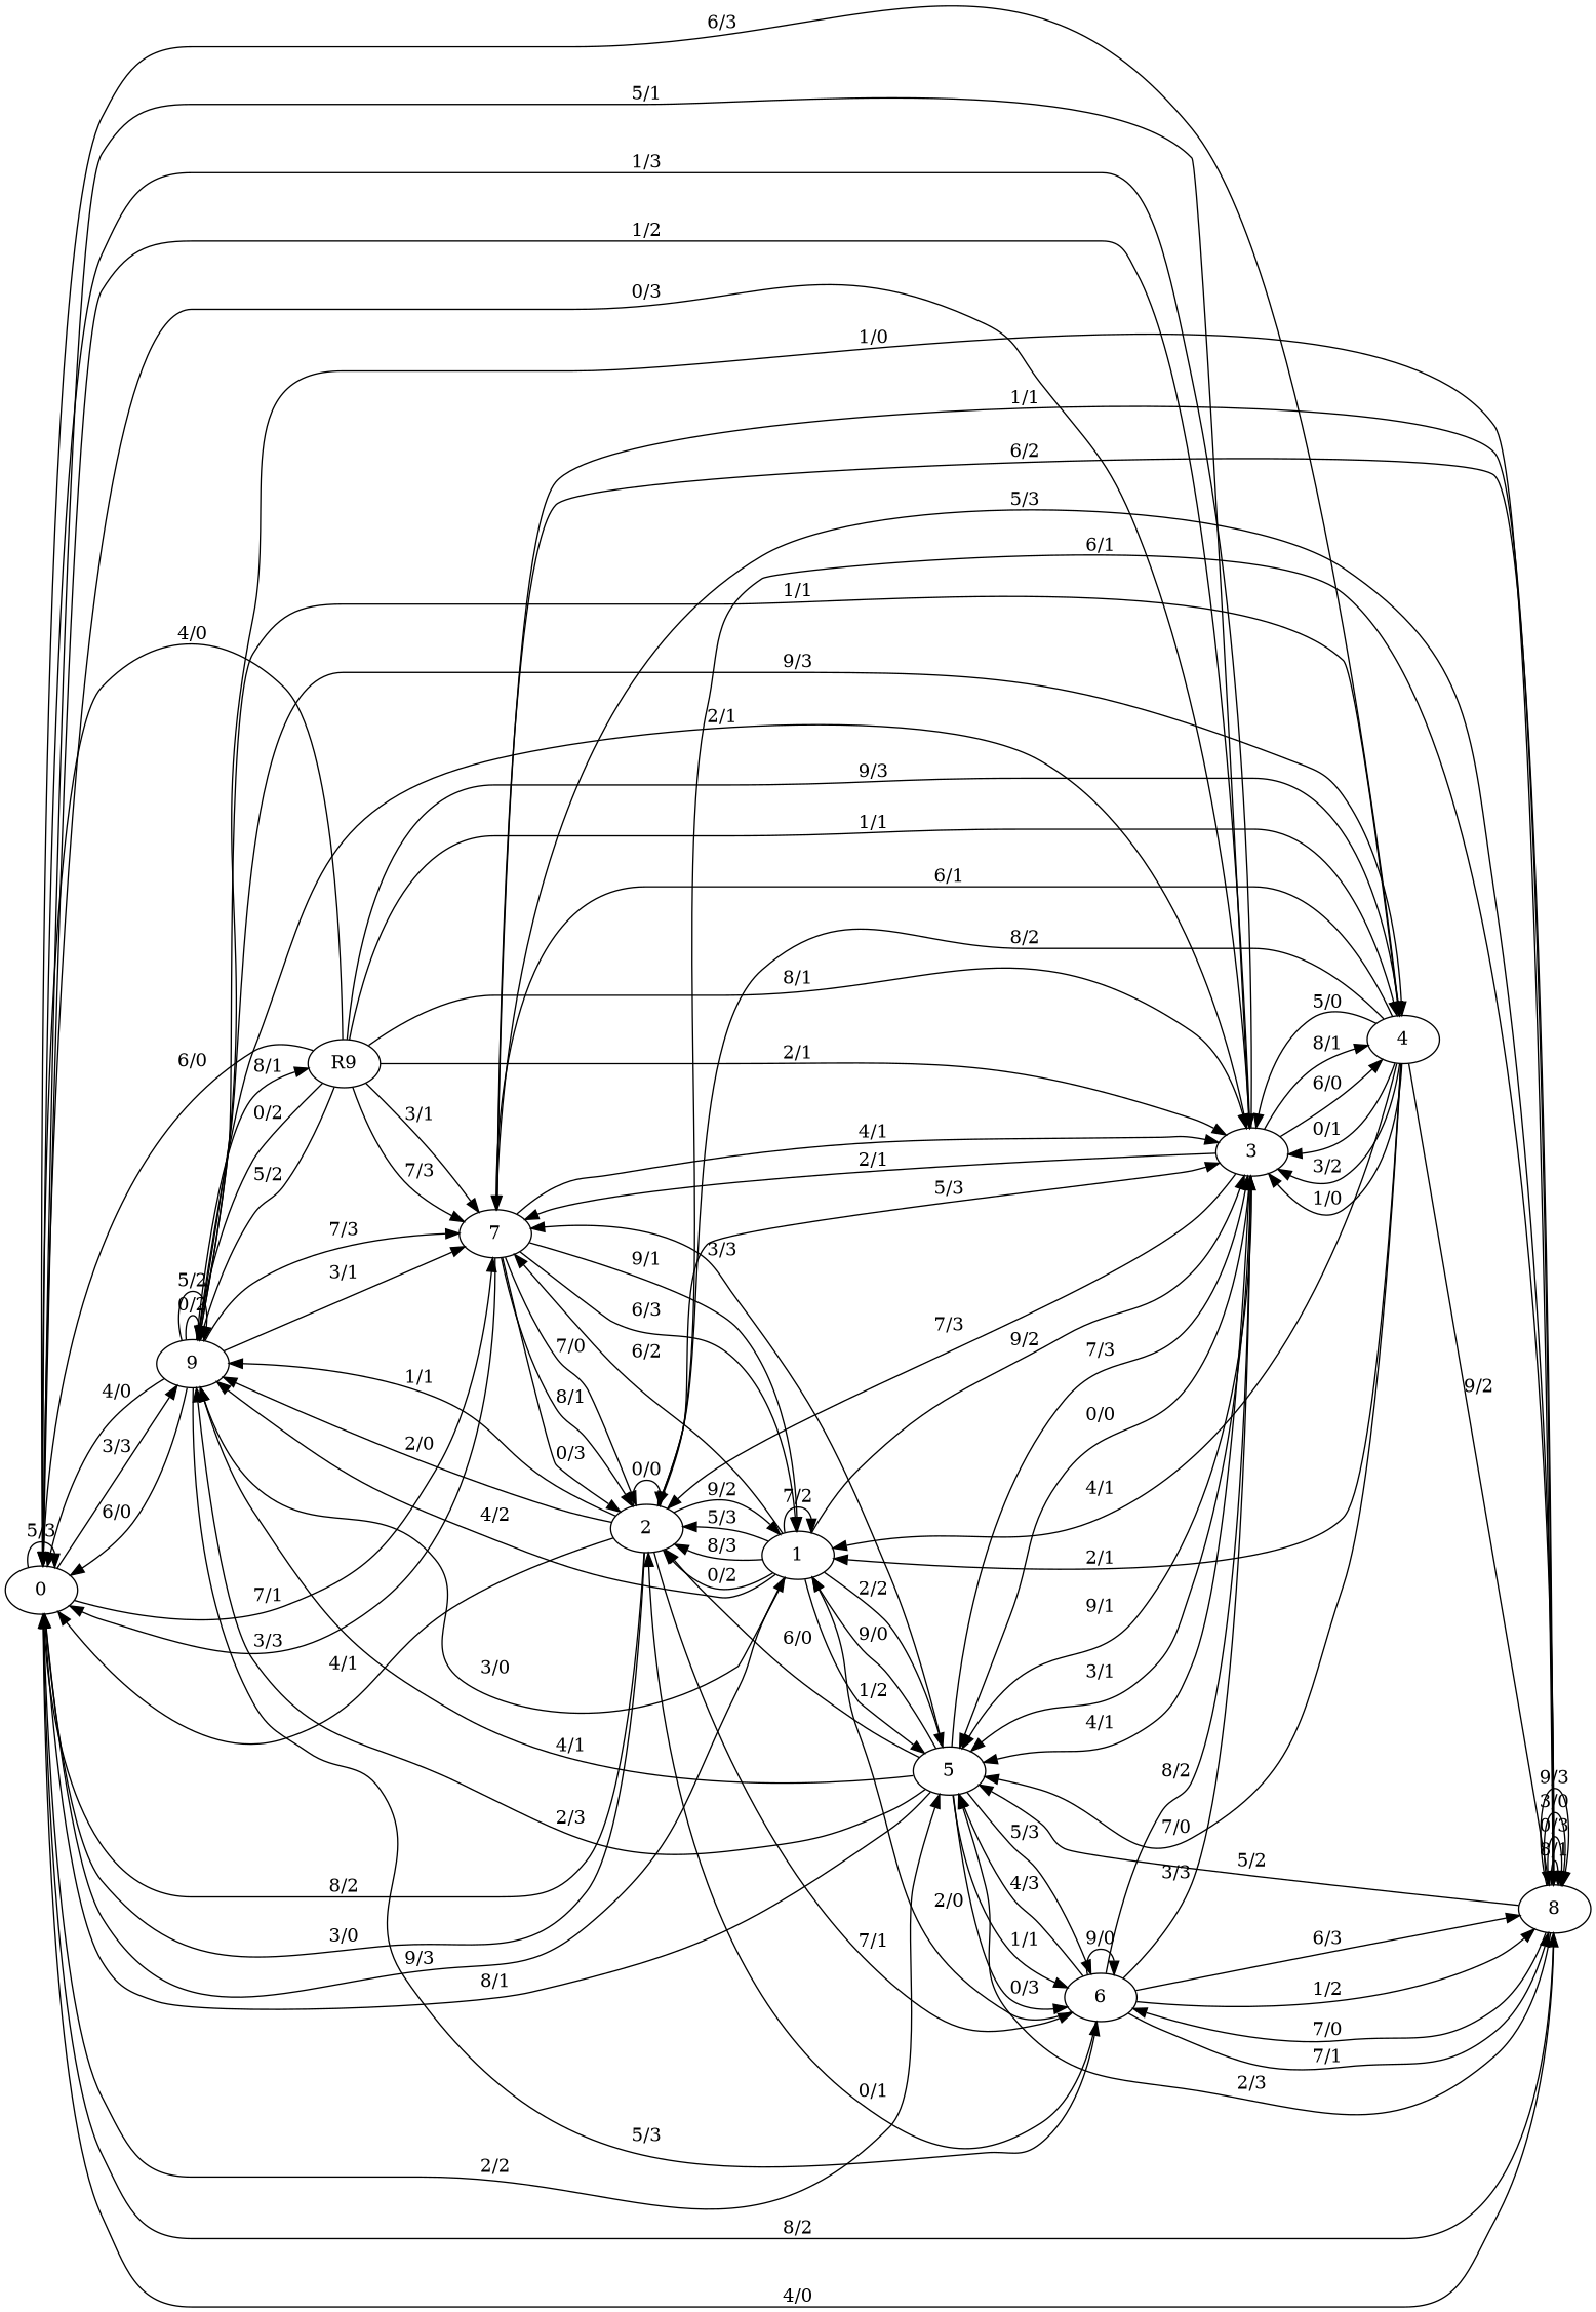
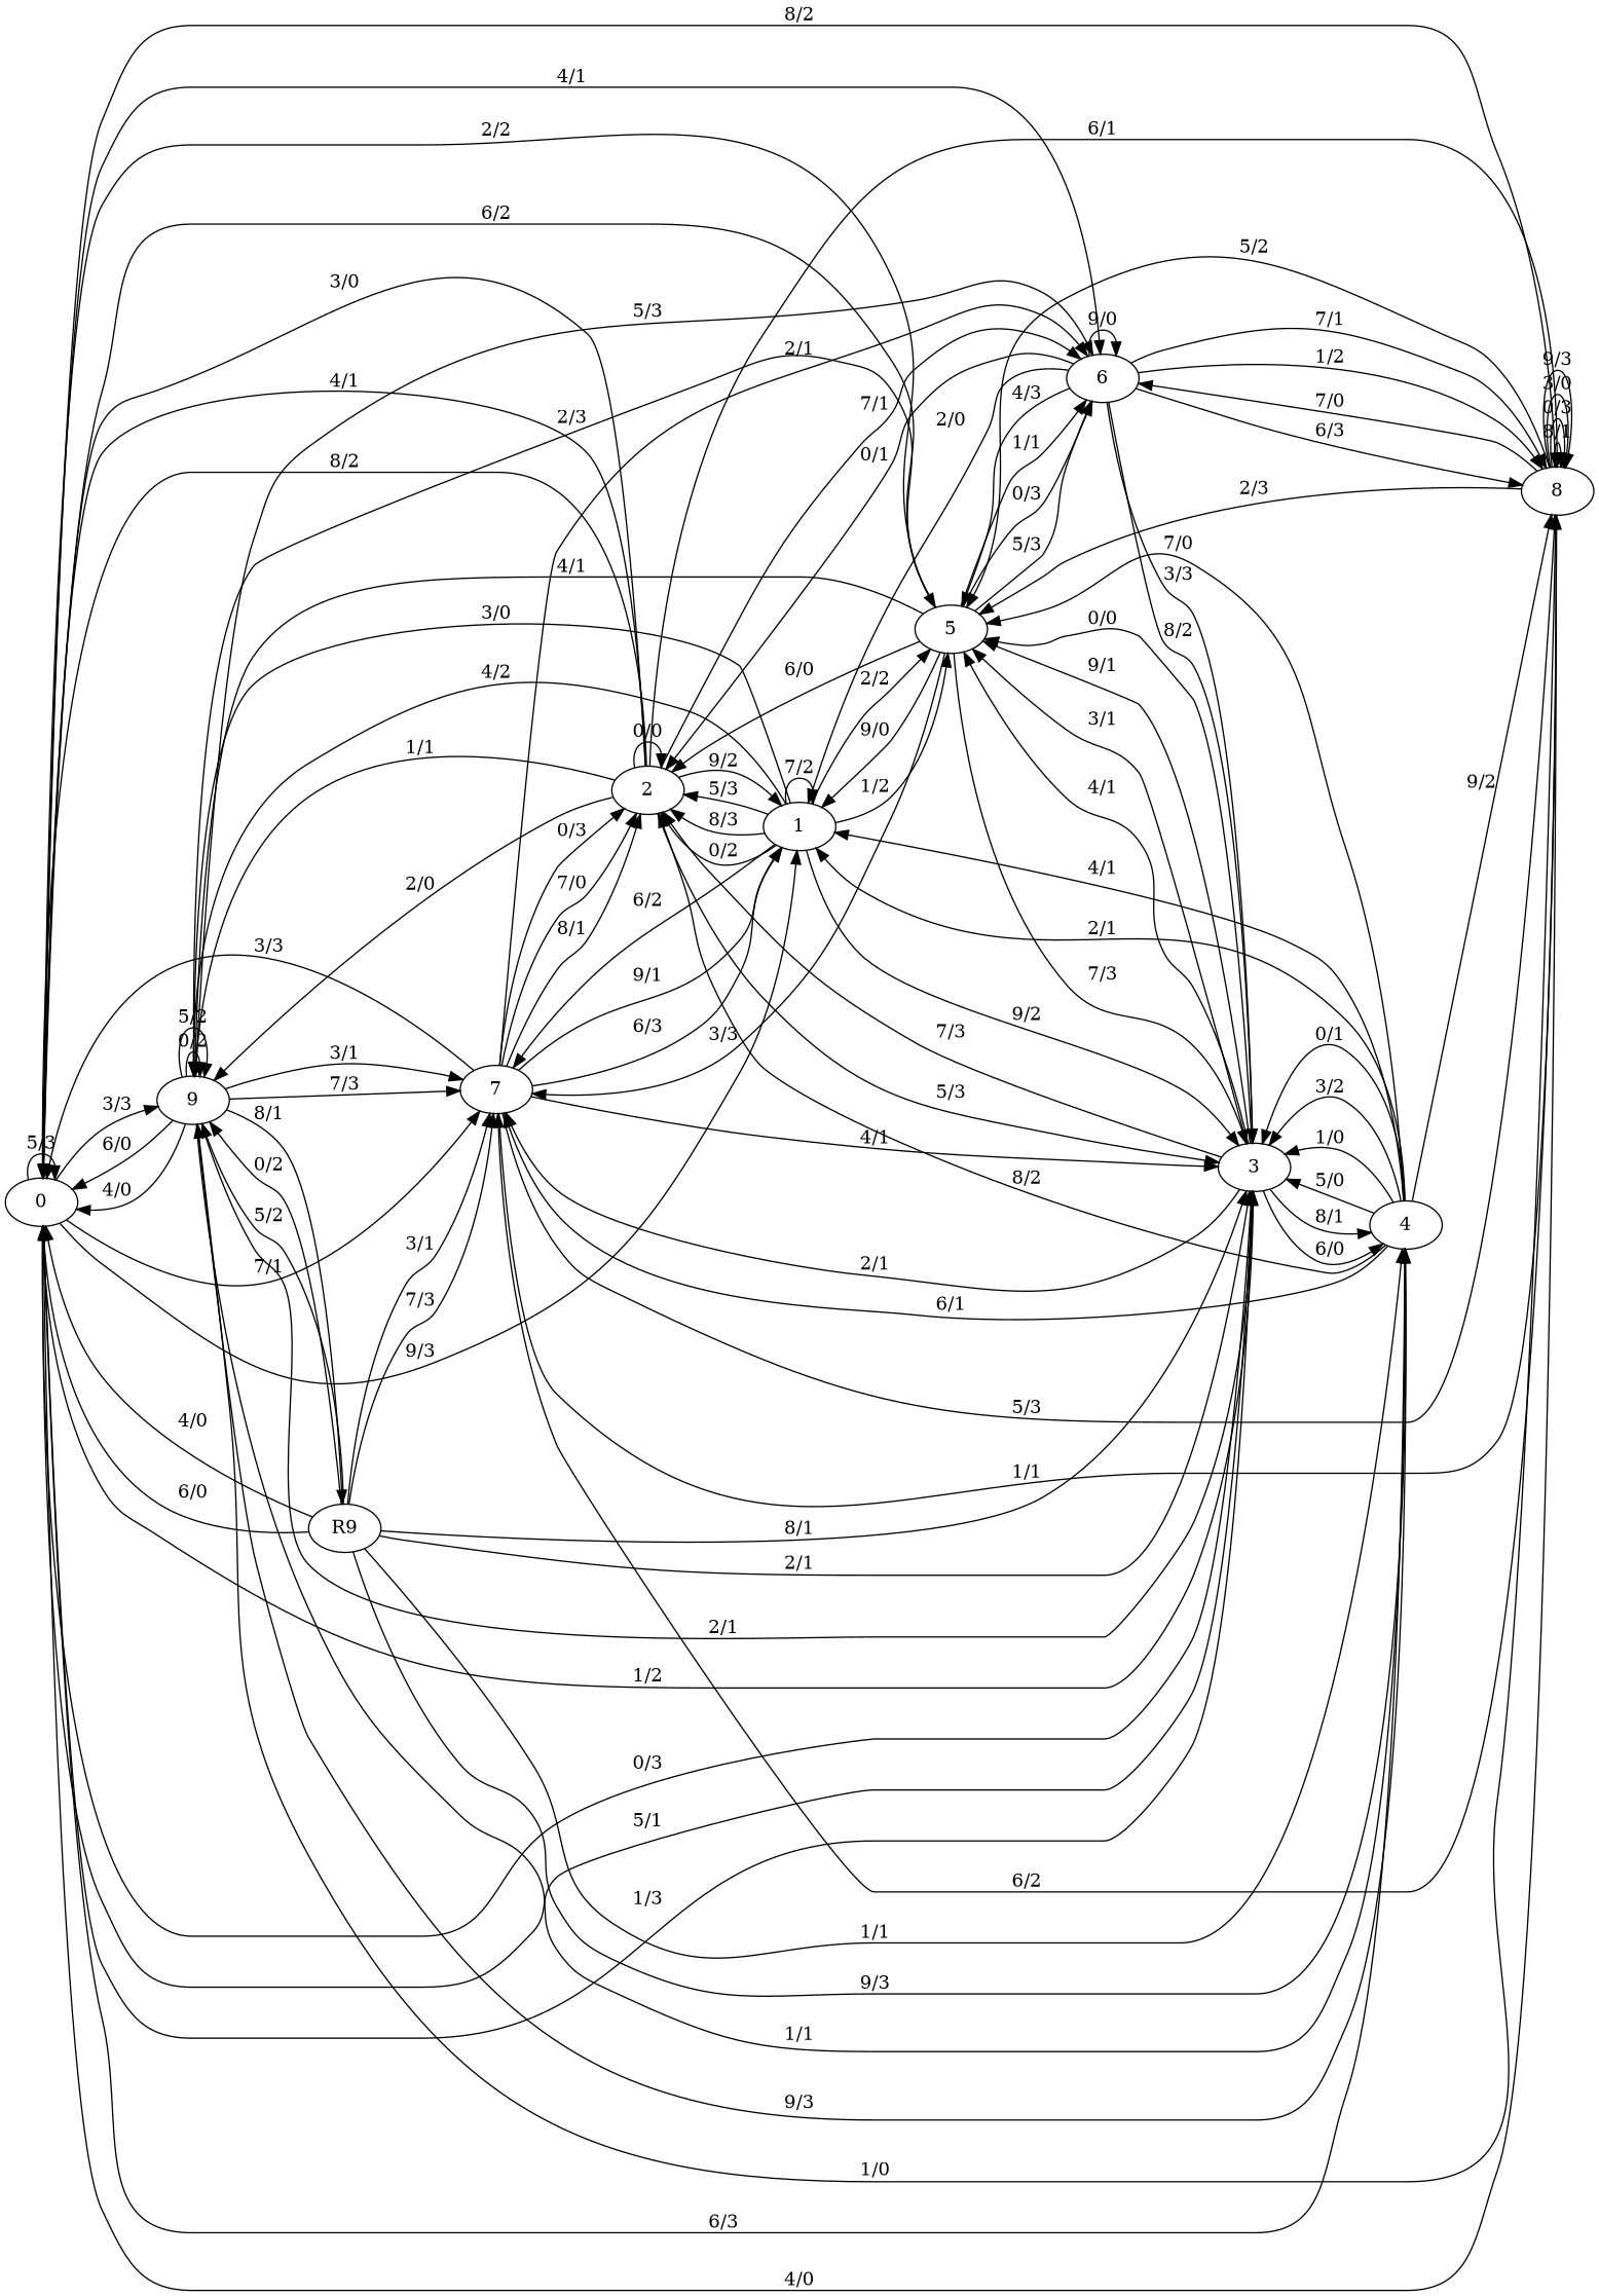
  digraph {
    rankdir=LR
    0
    9
    4
    3
    8
    6
    5
    7
    1
    R9
    2
    0 -> 0 [label="5/3"]
    0 -> 9 [label="3/3"]
    0 -> 4 [label="6/3"]
    0 -> 3 [label="1/2"]
    0 -> 3 [label="0/3"]
    0 -> 8 [label="8/2"]
+   0 -> 6 [label="4/1"]
    0 -> 5 [label="2/2"]
    0 -> 7 [label="7/1"]
    0 -> 1 [label="9/3"]
    9 -> 0 [label="6/0"]
    9 -> 0 [label="4/0"]
    9 -> 9 [label="0/2"]
    9 -> 9 [label="5/2"]
    9 -> 4 [label="1/1"]
    9 -> 4 [label="9/3"]
    9 -> 3 [label="2/1"]
    9 -> 6 [label="5/3"]
    9 -> 7 [label="7/3"]
    9 -> 7 [label="3/1"]
    9 -> R9 [label="8/1"]
    4 -> 3 [label="0/1"]
    4 -> 3 [label="3/2"]
    4 -> 3 [label="1/0"]
    4 -> 3 [label="5/0"]
    4 -> 8 [label="9/2"]
    4 -> 5 [label="7/0"]
    4 -> 7 [label="6/1"]
    4 -> 1 [label="2/1"]
    4 -> 1 [label="4/1"]
    4 -> 2 [label="8/2"]
    3 -> 0 [label="5/1"]
    3 -> 0 [label="1/3"]
    3 -> 4 [label="8/1"]
    3 -> 4 [label="6/0"]
    3 -> 5 [label="0/0"]
    3 -> 5 [label="9/1"]
    3 -> 5 [label="3/1"]
    3 -> 5 [label="4/1"]
    3 -> 7 [label="2/1"]
    3 -> 2 [label="7/3"]
    8 -> 0 [label="4/0"]
    8 -> 9 [label="1/0"]
    8 -> 8 [label="8/1"]
    8 -> 8 [label="0/3"]
    8 -> 8 [label="3/0"]
    8 -> 8 [label="9/3"]
    8 -> 6 [label="7/0"]
    8 -> 5 [label="5/2"]
    8 -> 5 [label="2/3"]
    8 -> 7 [label="6/2"]
    6 -> 3 [label="3/3"]
    6 -> 3 [label="8/2"]
    6 -> 8 [label="1/2"]
    6 -> 8 [label="7/1"]
    6 -> 8 [label="6/3"]
    6 -> 6 [label="9/0"]
    6 -> 5 [label="4/3"]
    6 -> 1 [label="2/0"]
    6 -> 2 [label="0/1"]
-   5 -> 0 [label="8/1"]
+   5 -> 0 [label="6/2"]
    5 -> 9 [label="2/3"]
    5 -> 9 [label="4/1"]
    5 -> 3 [label="7/3"]
    5 -> 6 [label="1/1"]
    5 -> 6 [label="0/3"]
    5 -> 6 [label="5/3"]
    5 -> 7 [label="3/3"]
    5 -> 1 [label="9/0"]
    5 -> 2 [label="6/0"]
    7 -> 0 [label="3/3"]
    7 -> 3 [label="4/1"]
    7 -> 8 [label="1/1"]
    7 -> 8 [label="5/3"]
+   7 -> 6 [label="2/1"]
    7 -> 1 [label="9/1"]
    7 -> 1 [label="6/3"]
    7 -> 2 [label="8/1"]
    7 -> 2 [label="0/3"]
    7 -> 2 [label="7/0"]
    1 -> 9 [label="3/0"]
    1 -> 9 [label="4/2"]
    1 -> 3 [label="9/2"]
    1 -> 5 [label="2/2"]
    1 -> 5 [label="1/2"]
    1 -> 7 [label="6/2"]
    1 -> 1 [label="7/2"]
    1 -> 2 [label="5/3"]
    1 -> 2 [label="8/3"]
    1 -> 2 [label="0/2"]
    R9 -> 0 [label="4/0"]
    R9 -> 0 [label="6/0"]
    R9 -> 9 [label="0/2"]
    R9 -> 9 [label="5/2"]
    R9 -> 4 [label="1/1"]
    R9 -> 4 [label="9/3"]
    R9 -> 3 [label="8/1"]
    R9 -> 3 [label="2/1"]
    R9 -> 7 [label="3/1"]
    R9 -> 7 [label="7/3"]
    2 -> 0 [label="4/1"]
    2 -> 0 [label="8/2"]
    2 -> 0 [label="3/0"]
    2 -> 9 [label="1/1"]
    2 -> 9 [label="2/0"]
    2 -> 3 [label="5/3"]
    2 -> 8 [label="6/1"]
    2 -> 6 [label="7/1"]
    2 -> 1 [label="9/2"]
    2 -> 2 [label="0/0"]
  }
